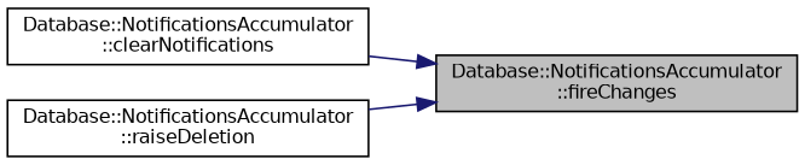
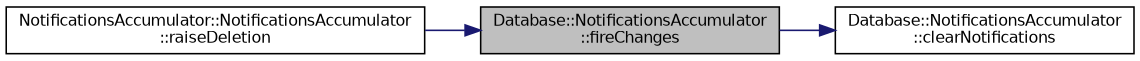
  digraph {
    rankdir=LR
    node [color=black fillcolor=white fontname=Helvetica fontsize=10 shape=record style=filled]
    edge [color=midnightblue fontname=Helvetica fontsize=10 labelfontname=Helvetica labelfontsize=10 style=solid]
    n1 [fillcolor=grey75 fontcolor=black height=0.2 label="Database::NotificationsAccumulator\l::fireChanges" width=0.4]
    n2 [height=0.2 label="Database::NotificationsAccumulator\l::clearNotifications" width=0.4]
-   n3 [height=0.2 label="Database::NotificationsAccumulator\l::raiseDeletion" width=0.4]
-   n2 -> n1
+   n3 [height=0.2 label="NotificationsAccumulator::NotificationsAccumulator\l::raiseDeletion" width=0.4]
+   n1 -> n2
    n3 -> n1
  }
